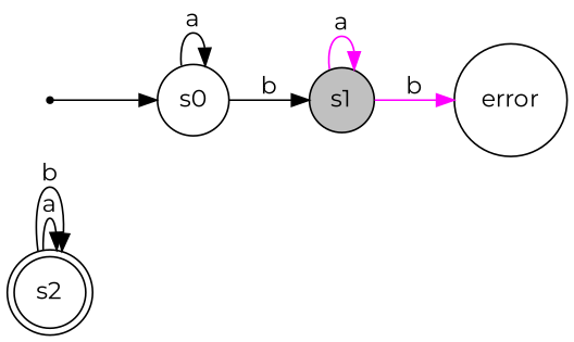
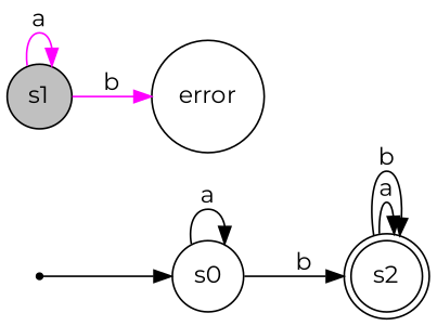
  digraph {
    fontname=Montserrat
    rankdir=LR
    node [fontname=Montserrat shape=circle]
    edge [color=black fontname=Montserrat]
    s2 [shape=doublecircle]
    p [shape=point]
    s0
    s1 [fillcolor=gray style=filled]
    error [fillcolor=white style=filled]
    s2 -> s2 [label=a]
    s2 -> s2 [label=b]
    p -> s0 [color=""]
    s0 -> s0 [label=a]
-   s0 -> s1 [label=b]
+   s0 -> s2 [label=b]
    s1 -> s1 [color=magenta label=a]
    s1 -> error [color=magenta label=b]
  }
